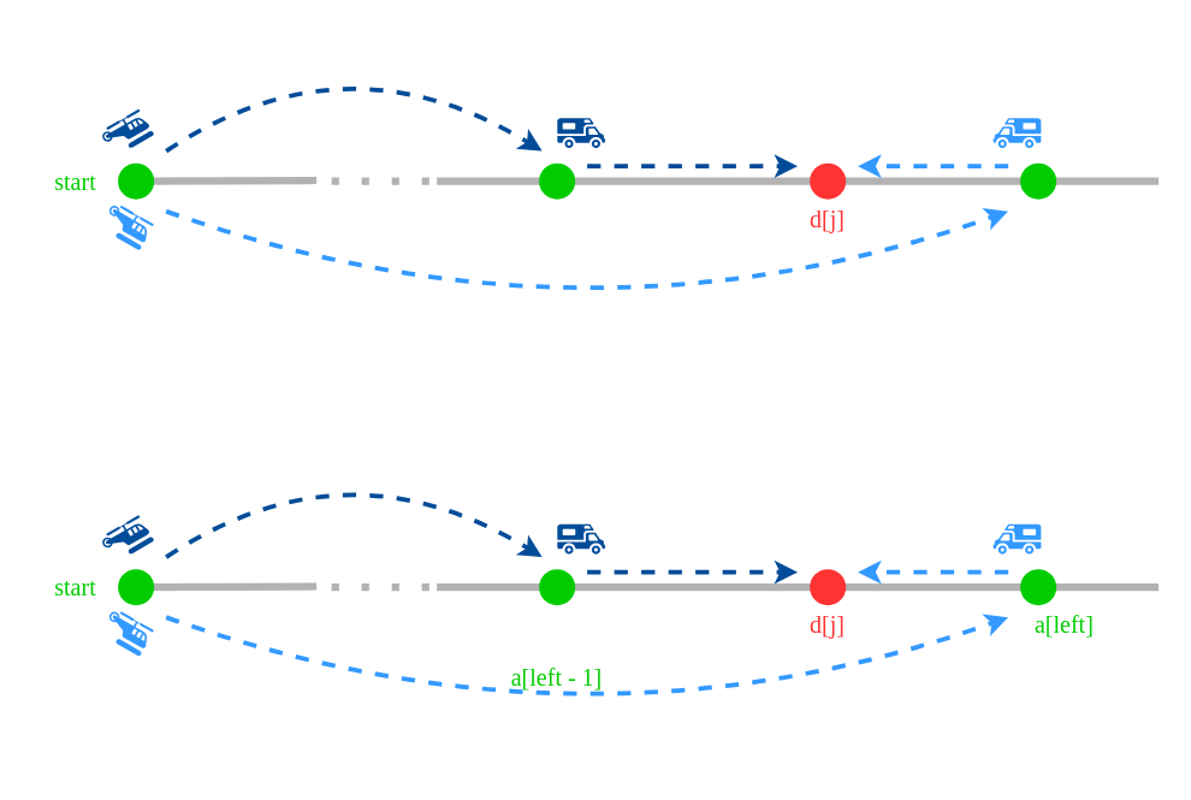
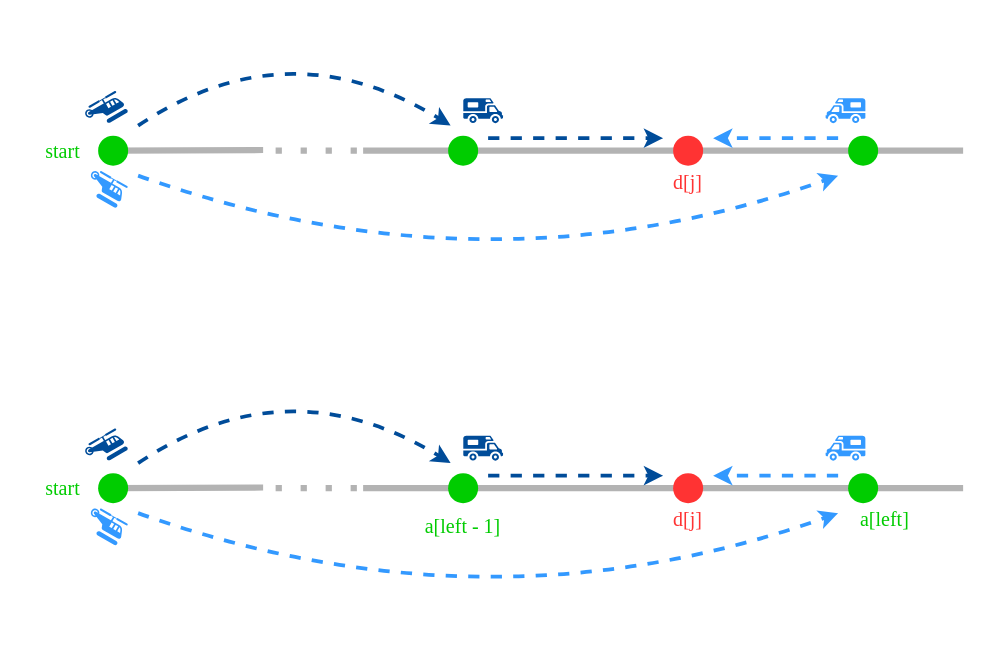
  <mxCell id="0" />
  <mxCell id="1" parent="0" />
  <mxCell id="2" value="" style="shape=mxgraph.signs.transportation.helicopter;html=1;pointerEvents=1;fillColor=#004C99;strokeColor=none;verticalLabelPosition=bottom;verticalAlign=top;align=center;rotation=-30;" vertex="1" parent="1"><mxGeometry x="68.25" y="78" width="31.75" height="20" as="geometry" /></mxCell>
  <mxCell id="3" value="" style="curved=1;endArrow=classic;html=1;rounded=0;strokeColor=#004C99;strokeWidth=3;dashed=1;" edge="1" parent="1"><mxGeometry width="50" height="50" relative="1" as="geometry"><mxPoint x="110" y="100" as="sourcePoint" /><mxPoint x="360" y="100" as="targetPoint" /><Array as="points"><mxPoint x="230" y="20" /></Array></mxGeometry></mxCell>
  <mxCell id="4" value="" style="endArrow=none;html=1;rounded=0;strokeWidth=5;strokeColor=#B3B3B3;" edge="1" parent="1" source="19"><mxGeometry width="50" height="50" relative="1" as="geometry"><mxPoint x="90" y="119.5" as="sourcePoint" /><mxPoint x="210" y="119.5" as="targetPoint" /></mxGeometry></mxCell>
  <mxCell id="5" value="" style="endArrow=none;html=1;rounded=0;strokeWidth=5;strokeColor=#B3B3B3;" edge="1" parent="1" source="15"><mxGeometry width="50" height="50" relative="1" as="geometry"><mxPoint x="330" y="120" as="sourcePoint" /><mxPoint x="770" y="120" as="targetPoint" /></mxGeometry></mxCell>
  <mxCell id="6" value="" style="endArrow=none;dashed=1;html=1;dashPattern=1 3;strokeWidth=5;rounded=0;strokeColor=#B3B3B3;" edge="1" parent="1"><mxGeometry width="50" height="50" relative="1" as="geometry"><mxPoint x="220" y="120" as="sourcePoint" /><mxPoint x="300" y="120" as="targetPoint" /></mxGeometry></mxCell>
  <mxCell id="7" value="" style="endArrow=none;html=1;rounded=0;strokeWidth=5;strokeColor=#B3B3B3;" edge="1" parent="1" target="14"><mxGeometry width="50" height="50" relative="1" as="geometry"><mxPoint x="290" y="120" as="sourcePoint" /><mxPoint x="610" y="120" as="targetPoint" /></mxGeometry></mxCell>
  <mxCell id="8" value="" style="endArrow=none;html=1;rounded=0;strokeWidth=5;strokeColor=#B3B3B3;" edge="1" parent="1" source="16" target="15"><mxGeometry width="50" height="50" relative="1" as="geometry"><mxPoint x="420" y="120" as="sourcePoint" /><mxPoint x="810" y="120" as="targetPoint" /></mxGeometry></mxCell>
  <mxCell id="9" value="" style="endArrow=none;html=1;rounded=0;strokeWidth=5;strokeColor=#B3B3B3;" edge="1" parent="1" source="14" target="16"><mxGeometry width="50" height="50" relative="1" as="geometry"><mxPoint x="420" y="120" as="sourcePoint" /><mxPoint x="650" y="120" as="targetPoint" /></mxGeometry></mxCell>
  <mxCell id="10" value="" style="curved=1;endArrow=classic;html=1;rounded=0;strokeColor=#3399FF;strokeWidth=3;dashed=1;" edge="1" parent="1"><mxGeometry width="50" height="50" relative="1" as="geometry"><mxPoint x="110" y="140" as="sourcePoint" /><mxPoint x="670" y="140" as="targetPoint" /><Array as="points"><mxPoint x="390" y="240" /></Array></mxGeometry></mxCell>
  <mxCell id="11" value="" style="shape=mxgraph.signs.sports.rv;html=1;pointerEvents=1;fillColor=#004C99;strokeColor=none;verticalLabelPosition=bottom;verticalAlign=top;align=center;" vertex="1" parent="1"><mxGeometry x="370" y="78" width="31.94" height="20" as="geometry" /></mxCell>
  <mxCell id="12" value="" style="shape=mxgraph.signs.sports.rv;html=1;pointerEvents=1;fillColor=#3399FF;strokeColor=none;verticalLabelPosition=bottom;verticalAlign=top;align=center;flipH=1;fontColor=#3399FF;" vertex="1" parent="1"><mxGeometry x="660" y="78" width="31.94" height="20" as="geometry" /></mxCell>
  <mxCell id="13" value="" style="shape=mxgraph.signs.transportation.helicopter;html=1;pointerEvents=1;fillColor=#3399FF;strokeColor=none;verticalLabelPosition=bottom;verticalAlign=top;align=center;rotation=30;fontColor=#3399FF;" vertex="1" parent="1"><mxGeometry x="68.25" y="140" width="31.75" height="20" as="geometry" /></mxCell>
  <mxCell id="14" value="" style="shape=waypoint;sketch=0;fillStyle=solid;size=6;pointerEvents=1;points=[];fillColor=none;resizable=0;rotatable=0;perimeter=centerPerimeter;snapToPoint=1;strokeWidth=10;strokeColor=#00CC00;" vertex="1" parent="1"><mxGeometry x="360" y="110" width="20" height="20" as="geometry" /></mxCell>
  <mxCell id="15" value="" style="shape=waypoint;sketch=0;fillStyle=solid;size=6;pointerEvents=1;points=[];fillColor=none;resizable=0;rotatable=0;perimeter=centerPerimeter;snapToPoint=1;strokeWidth=10;strokeColor=#00CC00;" vertex="1" parent="1"><mxGeometry x="680" y="110" width="20" height="20" as="geometry" /></mxCell>
  <mxCell id="16" value="" style="shape=waypoint;sketch=0;fillStyle=solid;size=6;pointerEvents=1;points=[];fillColor=none;resizable=0;rotatable=0;perimeter=centerPerimeter;snapToPoint=1;strokeWidth=10;strokeColor=#FF3333;" vertex="1" parent="1"><mxGeometry x="540" y="110" width="20" height="20" as="geometry" /></mxCell>
  <mxCell id="17" value="d[j]" style="text;html=1;align=center;verticalAlign=middle;whiteSpace=wrap;rounded=0;fontSize=16;fontFamily=consolas;fontColor=#FF3333;" vertex="1" parent="1"><mxGeometry x="519.25" y="130" width="61.5" height="30" as="geometry" /></mxCell>
  <mxCell id="18" value="" style="endArrow=none;html=1;rounded=0;strokeWidth=5;strokeColor=#999999;" edge="1" parent="1" target="19"><mxGeometry width="50" height="50" relative="1" as="geometry"><mxPoint x="90" y="119.5" as="sourcePoint" /><mxPoint x="210" y="119.5" as="targetPoint" /></mxGeometry></mxCell>
  <mxCell id="19" value="" style="shape=waypoint;sketch=0;fillStyle=solid;size=6;pointerEvents=1;points=[];fillColor=none;resizable=0;rotatable=0;perimeter=centerPerimeter;snapToPoint=1;strokeWidth=10;strokeColor=#00CC00;" vertex="1" parent="1"><mxGeometry x="80" y="110" width="20" height="20" as="geometry" /></mxCell>
  <mxCell id="20" value="" style="endArrow=classic;html=1;rounded=0;strokeColor=#004C99;strokeWidth=3;dashed=1;" edge="1" parent="1"><mxGeometry width="50" height="50" relative="1" as="geometry"><mxPoint x="390" y="110" as="sourcePoint" /><mxPoint x="530" y="110" as="targetPoint" /></mxGeometry></mxCell>
  <mxCell id="21" value="" style="endArrow=classic;html=1;rounded=0;strokeColor=#3399FF;strokeWidth=3;dashed=1;" edge="1" parent="1"><mxGeometry width="50" height="50" relative="1" as="geometry"><mxPoint x="670" y="110" as="sourcePoint" /><mxPoint x="570" y="110" as="targetPoint" /></mxGeometry></mxCell>
  <mxCell id="22" value="start" style="text;html=1;align=center;verticalAlign=middle;whiteSpace=wrap;rounded=0;fontFamily=consolas;fontSize=16;fontColor=#00CC00;" vertex="1" parent="1"><mxGeometry x="20" y="105" width="60" height="30" as="geometry" /></mxCell>
  <mxCell id="23" value="" style="shape=mxgraph.signs.transportation.helicopter;html=1;pointerEvents=1;fillColor=#004C99;strokeColor=none;verticalLabelPosition=bottom;verticalAlign=top;align=center;rotation=-30;" vertex="1" parent="1"><mxGeometry x="68.25" y="348" width="31.75" height="20" as="geometry" /></mxCell>
  <mxCell id="24" value="" style="curved=1;endArrow=classic;html=1;rounded=0;strokeColor=#004C99;strokeWidth=3;dashed=1;" edge="1" parent="1"><mxGeometry width="50" height="50" relative="1" as="geometry"><mxPoint x="110" y="370" as="sourcePoint" /><mxPoint x="360" y="370" as="targetPoint" /><Array as="points"><mxPoint x="230" y="290" /></Array></mxGeometry></mxCell>
  <mxCell id="25" value="" style="endArrow=none;html=1;rounded=0;strokeWidth=5;strokeColor=#B3B3B3;" edge="1" parent="1" source="42"><mxGeometry width="50" height="50" relative="1" as="geometry"><mxPoint x="90" y="389.5" as="sourcePoint" /><mxPoint x="210" y="389.5" as="targetPoint" /></mxGeometry></mxCell>
  <mxCell id="26" value="" style="endArrow=none;html=1;rounded=0;strokeWidth=5;strokeColor=#B3B3B3;" edge="1" parent="1" source="38"><mxGeometry width="50" height="50" relative="1" as="geometry"><mxPoint x="330" y="390" as="sourcePoint" /><mxPoint x="770" y="390" as="targetPoint" /></mxGeometry></mxCell>
  <mxCell id="27" value="" style="endArrow=none;dashed=1;html=1;dashPattern=1 3;strokeWidth=5;rounded=0;strokeColor=#B3B3B3;" edge="1" parent="1"><mxGeometry width="50" height="50" relative="1" as="geometry"><mxPoint x="220" y="390" as="sourcePoint" /><mxPoint x="300" y="390" as="targetPoint" /></mxGeometry></mxCell>
- <mxCell id="28" value="&lt;span style=&quot;font-family: consolas; font-size: 16px;&quot;&gt;a[left - 1]&lt;/span&gt;" style="text;html=1;align=center;verticalAlign=middle;whiteSpace=wrap;rounded=0;fontColor=#00CC00;" vertex="1" parent="1"><mxGeometry x="315" y="435" width="110" height="30" as="geometry" /></mxCell>
+ <mxCell id="28" value="&lt;span style=&quot;font-family: consolas; font-size: 16px;&quot;&gt;a[left - 1]&lt;/span&gt;" style="text;html=1;align=center;verticalAlign=middle;whiteSpace=wrap;rounded=0;fontColor=#00CC00;" vertex="1" parent="1"><mxGeometry x="315" y="405" width="110" height="30" as="geometry" /></mxCell>
  <mxCell id="29" value="" style="endArrow=none;html=1;rounded=0;strokeWidth=5;strokeColor=#B3B3B3;" edge="1" parent="1" target="37"><mxGeometry width="50" height="50" relative="1" as="geometry"><mxPoint x="290" y="390" as="sourcePoint" /><mxPoint x="610" y="390" as="targetPoint" /></mxGeometry></mxCell>
  <mxCell id="30" value="&lt;span style=&quot;font-family: consolas; font-size: 16px;&quot;&gt;a[left&lt;/span&gt;&lt;span style=&quot;font-family: consolas; font-size: 16px; background-color: initial;&quot;&gt;]&lt;/span&gt;" style="text;html=1;align=center;verticalAlign=middle;whiteSpace=wrap;rounded=0;fontColor=#00CC00;" vertex="1" parent="1"><mxGeometry x="670" y="400" width="75" height="30" as="geometry" /></mxCell>
  <mxCell id="31" value="" style="endArrow=none;html=1;rounded=0;strokeWidth=5;strokeColor=#B3B3B3;" edge="1" parent="1" source="39" target="38"><mxGeometry width="50" height="50" relative="1" as="geometry"><mxPoint x="420" y="390" as="sourcePoint" /><mxPoint x="810" y="390" as="targetPoint" /></mxGeometry></mxCell>
  <mxCell id="32" value="" style="endArrow=none;html=1;rounded=0;strokeWidth=5;strokeColor=#B3B3B3;" edge="1" parent="1" source="37" target="39"><mxGeometry width="50" height="50" relative="1" as="geometry"><mxPoint x="420" y="390" as="sourcePoint" /><mxPoint x="650" y="390" as="targetPoint" /></mxGeometry></mxCell>
  <mxCell id="33" value="" style="curved=1;endArrow=classic;html=1;rounded=0;strokeColor=#3399FF;strokeWidth=3;dashed=1;" edge="1" parent="1"><mxGeometry width="50" height="50" relative="1" as="geometry"><mxPoint x="110" y="410" as="sourcePoint" /><mxPoint x="670" y="410" as="targetPoint" /><Array as="points"><mxPoint x="390" y="510" /></Array></mxGeometry></mxCell>
  <mxCell id="34" value="" style="shape=mxgraph.signs.sports.rv;html=1;pointerEvents=1;fillColor=#004C99;strokeColor=none;verticalLabelPosition=bottom;verticalAlign=top;align=center;" vertex="1" parent="1"><mxGeometry x="370" y="348" width="31.94" height="20" as="geometry" /></mxCell>
  <mxCell id="35" value="" style="shape=mxgraph.signs.sports.rv;html=1;pointerEvents=1;fillColor=#3399FF;strokeColor=none;verticalLabelPosition=bottom;verticalAlign=top;align=center;flipH=1;fontColor=#3399FF;" vertex="1" parent="1"><mxGeometry x="660" y="348" width="31.94" height="20" as="geometry" /></mxCell>
  <mxCell id="36" value="" style="shape=mxgraph.signs.transportation.helicopter;html=1;pointerEvents=1;fillColor=#3399FF;strokeColor=none;verticalLabelPosition=bottom;verticalAlign=top;align=center;rotation=30;fontColor=#3399FF;" vertex="1" parent="1"><mxGeometry x="68.25" y="410" width="31.75" height="20" as="geometry" /></mxCell>
  <mxCell id="37" value="" style="shape=waypoint;sketch=0;fillStyle=solid;size=6;pointerEvents=1;points=[];fillColor=none;resizable=0;rotatable=0;perimeter=centerPerimeter;snapToPoint=1;strokeWidth=10;strokeColor=#00CC00;" vertex="1" parent="1"><mxGeometry x="360" y="380" width="20" height="20" as="geometry" /></mxCell>
  <mxCell id="38" value="" style="shape=waypoint;sketch=0;fillStyle=solid;size=6;pointerEvents=1;points=[];fillColor=none;resizable=0;rotatable=0;perimeter=centerPerimeter;snapToPoint=1;strokeWidth=10;strokeColor=#00CC00;" vertex="1" parent="1"><mxGeometry x="680" y="380" width="20" height="20" as="geometry" /></mxCell>
  <mxCell id="39" value="" style="shape=waypoint;sketch=0;fillStyle=solid;size=6;pointerEvents=1;points=[];fillColor=none;resizable=0;rotatable=0;perimeter=centerPerimeter;snapToPoint=1;strokeWidth=10;strokeColor=#FF3333;" vertex="1" parent="1"><mxGeometry x="540" y="380" width="20" height="20" as="geometry" /></mxCell>
  <mxCell id="40" value="d[j]" style="text;html=1;align=center;verticalAlign=middle;whiteSpace=wrap;rounded=0;fontSize=16;fontFamily=consolas;fontColor=#FF3333;" vertex="1" parent="1"><mxGeometry x="519.25" y="400" width="61.5" height="30" as="geometry" /></mxCell>
  <mxCell id="41" value="" style="endArrow=none;html=1;rounded=0;strokeWidth=5;strokeColor=#999999;" edge="1" parent="1" target="42"><mxGeometry width="50" height="50" relative="1" as="geometry"><mxPoint x="90" y="389.5" as="sourcePoint" /><mxPoint x="210" y="389.5" as="targetPoint" /></mxGeometry></mxCell>
  <mxCell id="42" value="" style="shape=waypoint;sketch=0;fillStyle=solid;size=6;pointerEvents=1;points=[];fillColor=none;resizable=0;rotatable=0;perimeter=centerPerimeter;snapToPoint=1;strokeWidth=10;strokeColor=#00CC00;" vertex="1" parent="1"><mxGeometry x="80" y="380" width="20" height="20" as="geometry" /></mxCell>
  <mxCell id="43" value="" style="endArrow=classic;html=1;rounded=0;strokeColor=#004C99;strokeWidth=3;dashed=1;" edge="1" parent="1"><mxGeometry width="50" height="50" relative="1" as="geometry"><mxPoint x="390" y="380" as="sourcePoint" /><mxPoint x="530" y="380" as="targetPoint" /></mxGeometry></mxCell>
  <mxCell id="44" value="" style="endArrow=classic;html=1;rounded=0;strokeColor=#3399FF;strokeWidth=3;dashed=1;" edge="1" parent="1"><mxGeometry width="50" height="50" relative="1" as="geometry"><mxPoint x="670" y="380" as="sourcePoint" /><mxPoint x="570" y="380" as="targetPoint" /></mxGeometry></mxCell>
  <mxCell id="45" value="start" style="text;html=1;align=center;verticalAlign=middle;whiteSpace=wrap;rounded=0;fontFamily=consolas;fontSize=16;fontColor=#00CC00;" vertex="1" parent="1"><mxGeometry x="20" y="375" width="60" height="30" as="geometry" /></mxCell>
